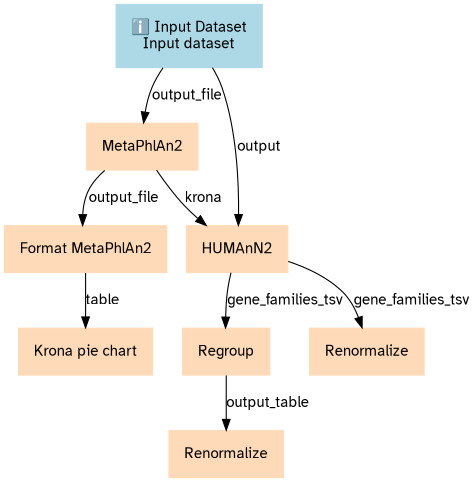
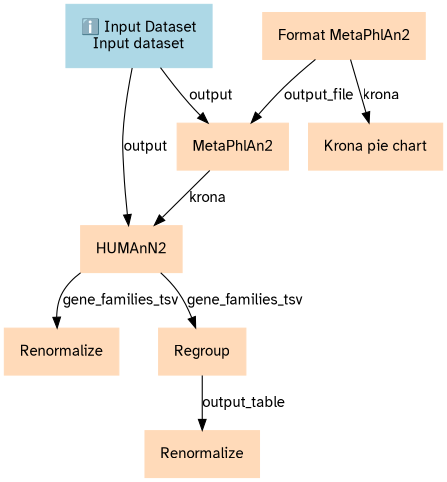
  digraph {
    node [color=peachpuff fontname="Atkinson Hyperlegible" margin="0.2,0.2" shape=box style=filled]
    edge [fontname="Atkinson Hyperlegible"]
    n1 [color=lightblue label="ℹ️ Input Dataset\nInput dataset"]
    n2 [label=MetaPhlAn2]
    n3 [label=HUMAnN2]
    n4 [label="Format MetaPhlAn2"]
    n5 [label=Renormalize]
    n6 [label=Regroup]
    n7 [label="Krona pie chart"]
    n8 [label=Renormalize]
-   n1 -> n2 [label=output_file]
+   n1 -> n2 [label=output]
    n1 -> n3 [label=output]
    n2 -> n3 [label=krona]
-   n2 -> n4 [label=output_file]
+   n4 -> n2 [label=output_file]
    n3 -> n5 [label=gene_families_tsv]
    n3 -> n6 [label=gene_families_tsv]
-   n4 -> n7 [label=table]
+   n4 -> n7 [label=krona]
    n6 -> n8 [label=output_table]
  }
